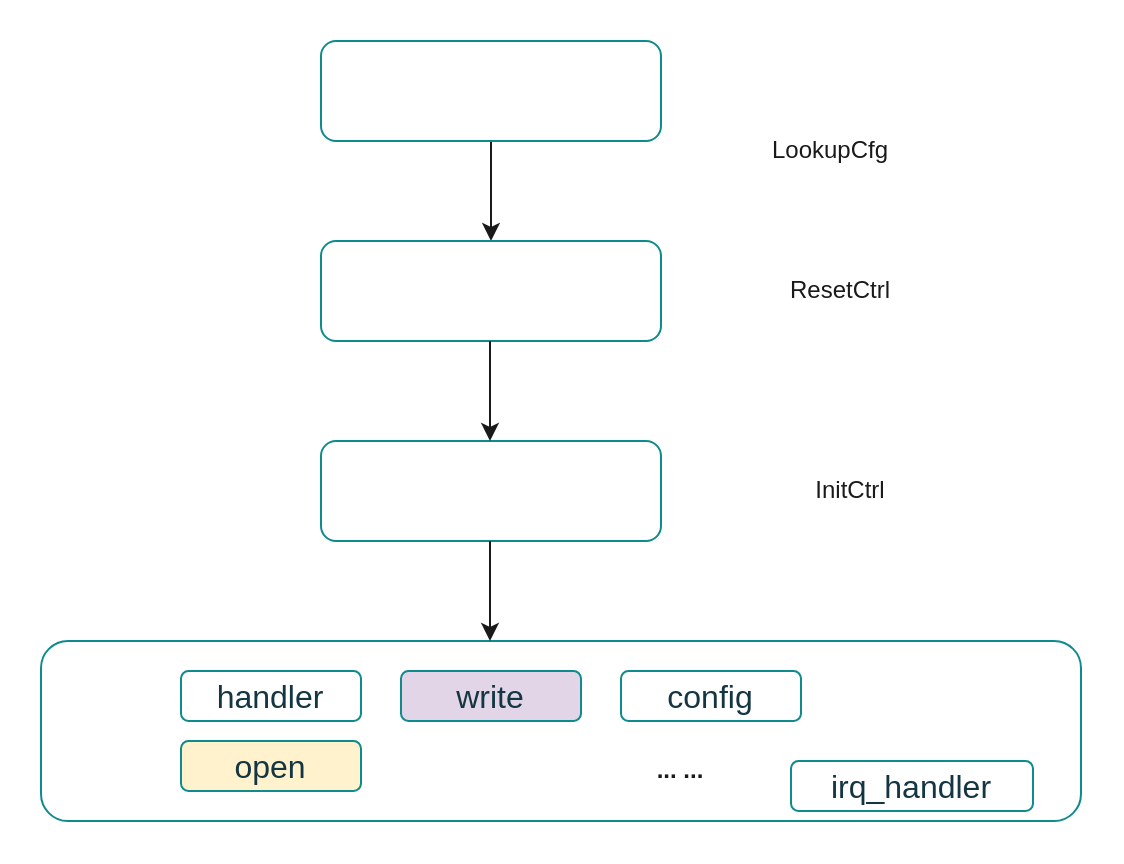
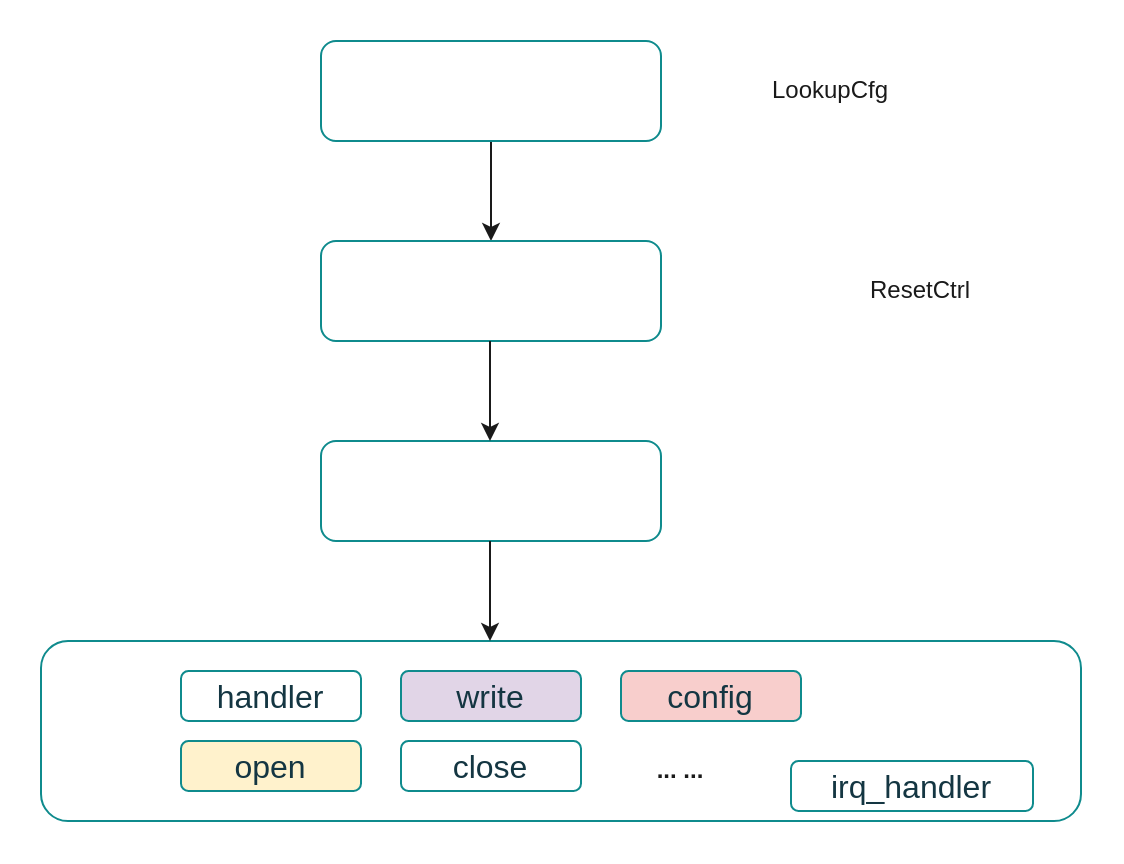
  <mxCell id="0" />
  <mxCell id="1" parent="0" />
  <mxCell id="2" style="edgeStyle=orthogonalEdgeStyle;rounded=0;orthogonalLoop=1;jettySize=auto;html=1;exitX=0.5;exitY=1;exitDx=0;exitDy=0;entryX=0.5;entryY=0;entryDx=0;entryDy=0;fontColor=#1A1A1A;strokeColor=#1A1A1A;" edge="1" parent="1" source="3" target="4"><mxGeometry relative="1" as="geometry" /></mxCell>
  <mxCell id="3" value="&lt;span style=&quot;font-size: 16px&quot;&gt;&lt;/span&gt;" style="rounded=1;whiteSpace=wrap;html=1;sketch=0;fontColor=#143642;strokeColor=#0F8B8D;fillColor=#FFFFFF;" vertex="1" parent="1"><mxGeometry x="160" y="20" width="170" height="50" as="geometry" /></mxCell>
  <mxCell id="4" value="&lt;span style=&quot;font-size: 16px&quot;&gt;&lt;/span&gt;" style="rounded=1;whiteSpace=wrap;html=1;sketch=0;fontColor=#143642;strokeColor=#0F8B8D;fillColor=#FFFFFF;" vertex="1" parent="1"><mxGeometry x="160" y="120" width="170" height="50" as="geometry" /></mxCell>
  <mxCell id="5" value="&lt;span style=&quot;font-size: 16px&quot;&gt;&lt;/span&gt;" style="rounded=1;whiteSpace=wrap;html=1;sketch=0;fontColor=#143642;strokeColor=#0F8B8D;fillColor=#FFFFFF;" vertex="1" parent="1"><mxGeometry x="160" y="220" width="170" height="50" as="geometry" /></mxCell>
  <mxCell id="6" value="&lt;b&gt;&lt;font style=&quot;font-size: 14px&quot;&gt;&amp;nbsp;&lt;/font&gt;&lt;/b&gt;" style="rounded=1;whiteSpace=wrap;html=1;sketch=0;fontColor=#143642;strokeColor=#0F8B8D;fillColor=#FFFFFF;align=left;" vertex="1" parent="1"><mxGeometry y="320" width="520" height="90" as="geometry" x="20" /></mxCell>
  <mxCell id="7" value="&lt;span style=&quot;font-size: 16px&quot;&gt;handler&lt;/span&gt;" style="rounded=1;whiteSpace=wrap;html=1;sketch=0;fontColor=#143642;strokeColor=#0F8B8D;fillColor=#FFFFFF;" vertex="1" parent="1"><mxGeometry x="90" y="335" width="90" height="25" as="geometry" /></mxCell>
  <mxCell id="8" value="&lt;span style=&quot;font-size: 16px&quot;&gt;write&lt;/span&gt;" style="rounded=1;whiteSpace=wrap;html=1;sketch=0;fontColor=#143642;strokeColor=#0F8B8D;fillColor=#e1d5e7;" vertex="1" parent="1"><mxGeometry x="200" y="335" width="90" height="25" as="geometry" /></mxCell>
- <mxCell id="9" value="&lt;span style=&quot;font-size: 16px&quot;&gt;config&lt;/span&gt;" style="rounded=1;whiteSpace=wrap;html=1;sketch=0;fontColor=#143642;strokeColor=#0F8B8D;fillColor=#FFFFFF;" vertex="1" parent="1"><mxGeometry x="310" y="335" width="90" height="25" as="geometry" /></mxCell>
+ <mxCell id="9" value="&lt;span style=&quot;font-size: 16px&quot;&gt;config&lt;/span&gt;" style="rounded=1;whiteSpace=wrap;html=1;sketch=0;fontColor=#143642;strokeColor=#0F8B8D;fillColor=#f8cecc;" vertex="1" parent="1"><mxGeometry x="310" y="335" width="90" height="25" as="geometry" /></mxCell>
  <mxCell id="10" value="&lt;span style=&quot;font-size: 16px&quot;&gt;irq_handler&lt;/span&gt;" style="rounded=1;whiteSpace=wrap;html=1;sketch=0;fontColor=#143642;strokeColor=#0F8B8D;fillColor=#FFFFFF;" vertex="1" parent="1"><mxGeometry x="395" y="380" width="121" height="25" as="geometry" /></mxCell>
  <mxCell id="11" value="&lt;span style=&quot;font-size: 16px&quot;&gt;open&lt;/span&gt;" style="rounded=1;whiteSpace=wrap;html=1;sketch=0;fontColor=#143642;strokeColor=#0F8B8D;fillColor=#fff2cc;" vertex="1" parent="1"><mxGeometry x="90" y="370" width="90" height="25" as="geometry" /></mxCell>
+ <mxCell id="12" value="&lt;span style=&quot;font-size: 16px&quot;&gt;close&lt;/span&gt;" style="rounded=1;whiteSpace=wrap;html=1;sketch=0;fontColor=#143642;strokeColor=#0F8B8D;fillColor=#FFFFFF;" vertex="1" parent="1"><mxGeometry x="200" y="370" width="90" height="25" as="geometry" /></mxCell>
  <mxCell id="13" value="&lt;font color=&quot;#1a1a1a&quot;&gt;&lt;b&gt;... ...&lt;/b&gt;&lt;/font&gt;" style="text;html=1;strokeColor=none;fillColor=none;align=center;verticalAlign=middle;whiteSpace=wrap;rounded=0;" vertex="1" parent="1"><mxGeometry x="310" y="375" width="60" height="20" as="geometry" /></mxCell>
  <mxCell id="14" style="edgeStyle=orthogonalEdgeStyle;rounded=0;orthogonalLoop=1;jettySize=auto;html=1;exitX=0.5;exitY=1;exitDx=0;exitDy=0;entryX=0.5;entryY=0;entryDx=0;entryDy=0;fontColor=#1A1A1A;strokeColor=#1A1A1A;" edge="1" parent="1"><mxGeometry relative="1" as="geometry"><mxPoint x="244.5" y="170" as="sourcePoint" /><mxPoint x="244.5" y="220" as="targetPoint" /><Array as="points"><mxPoint x="244.5" y="190" /><mxPoint x="244.5" y="190" /></Array></mxGeometry></mxCell>
  <mxCell id="15" style="edgeStyle=orthogonalEdgeStyle;rounded=0;orthogonalLoop=1;jettySize=auto;html=1;exitX=0.5;exitY=1;exitDx=0;exitDy=0;entryX=0.5;entryY=0;entryDx=0;entryDy=0;fontColor=#1A1A1A;strokeColor=#1A1A1A;" edge="1" parent="1"><mxGeometry relative="1" as="geometry"><mxPoint x="244.5" y="270" as="sourcePoint" /><mxPoint x="244.5" y="320" as="targetPoint" /><Array as="points"><mxPoint x="244.5" y="290" /><mxPoint x="244.5" y="290" /></Array></mxGeometry></mxCell>
- <mxCell id="16" value="LookupCfg" style="text;html=1;strokeColor=none;fillColor=none;align=center;verticalAlign=middle;whiteSpace=wrap;rounded=0;fontColor=#1A1A1A;" vertex="1" parent="1"><mxGeometry x="350" y="65" width="130" height="20" as="geometry" /></mxCell>
- <mxCell id="17" value="ResetCtrl" style="text;html=1;strokeColor=none;fillColor=none;align=center;verticalAlign=middle;whiteSpace=wrap;rounded=0;fontColor=#1A1A1A;" vertex="1" parent="1"><mxGeometry x="350" y="135" width="140" height="20" as="geometry" /></mxCell>
- <mxCell id="18" value="InitCtrl" style="text;html=1;strokeColor=none;fillColor=none;align=center;verticalAlign=middle;whiteSpace=wrap;rounded=0;fontColor=#1A1A1A;" vertex="1" parent="1"><mxGeometry x="350" y="235" width="150" height="20" as="geometry" /></mxCell>
+ <mxCell id="16" value="LookupCfg" style="text;html=1;strokeColor=none;fillColor=none;align=center;verticalAlign=middle;whiteSpace=wrap;rounded=0;fontColor=#1A1A1A;" vertex="1" parent="1"><mxGeometry x="350" y="35" width="130" height="20" as="geometry" /></mxCell>
+ <mxCell id="17" value="ResetCtrl" style="text;html=1;strokeColor=none;fillColor=none;align=center;verticalAlign=middle;whiteSpace=wrap;rounded=0;fontColor=#1A1A1A;" vertex="1" parent="1"><mxGeometry x="390" y="135" width="140" height="20" as="geometry" /></mxCell>
